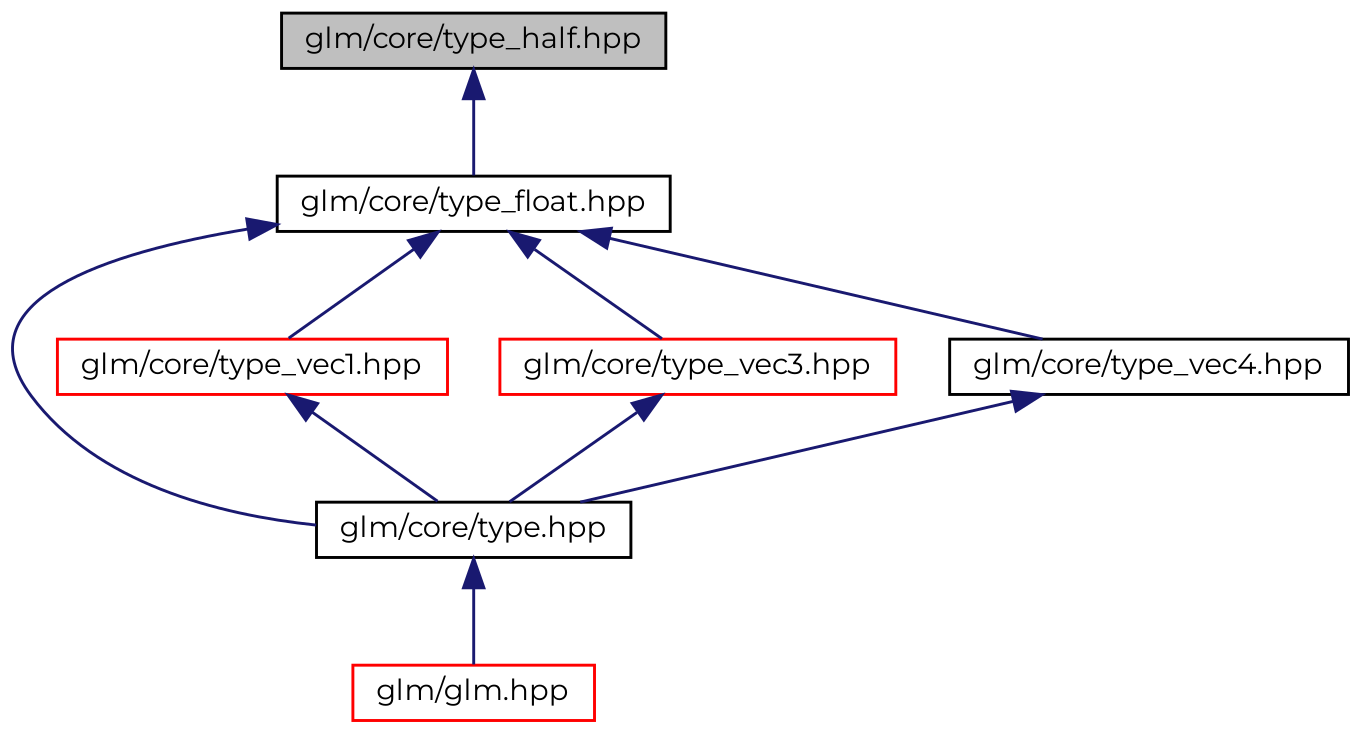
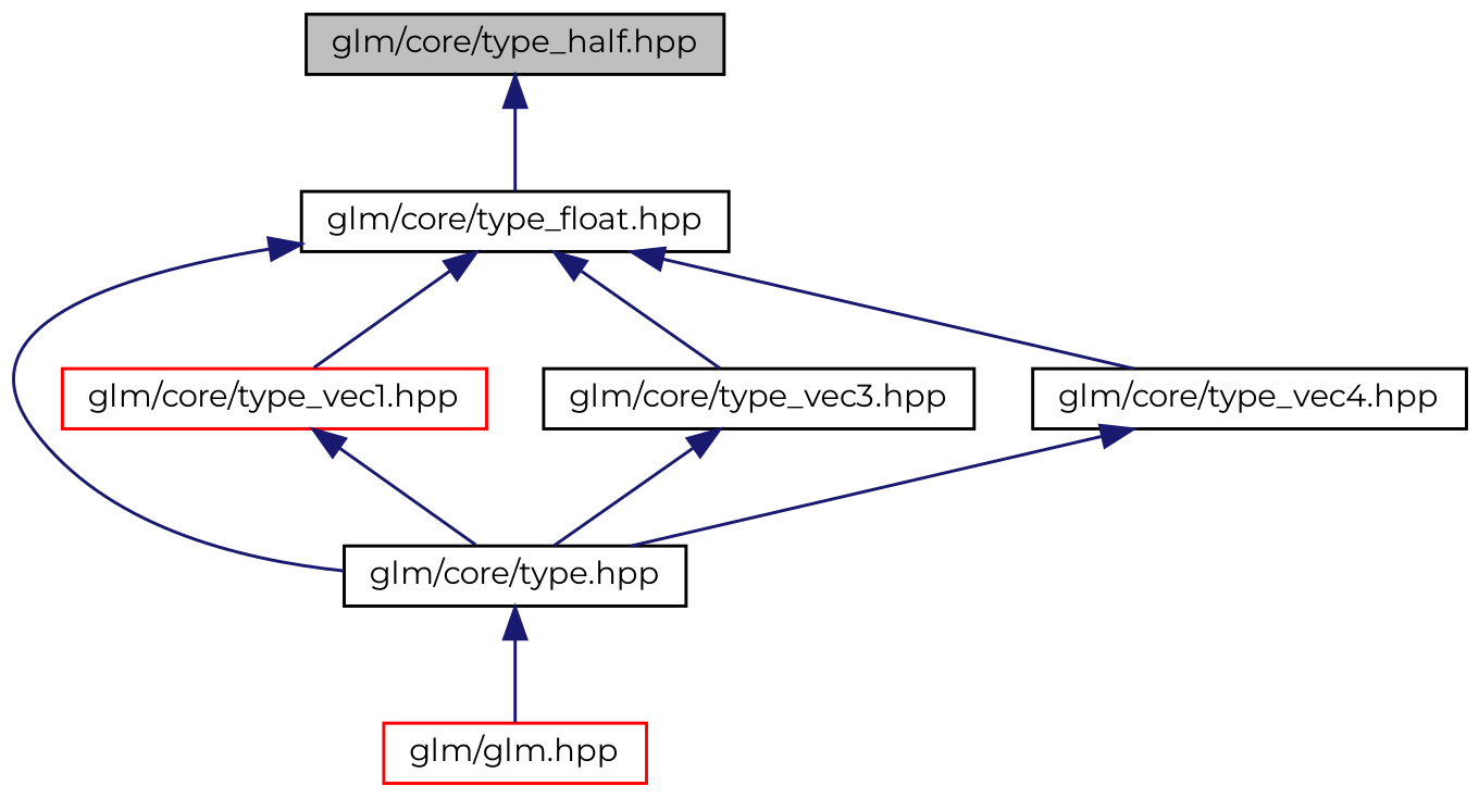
  digraph {
    fontname=Montserrat
    node [color=black fillcolor=white fontname=Montserrat fontsize=10 shape=record style=filled]
    edge [color=midnightblue dir=back fontname=Montserrat fontsize=10 labelfontname=FreeSans labelfontsize=10 style=solid]
    n1 [fillcolor=grey75 fontcolor=black height=0.2 label="glm/core/type_half.hpp" width=0.4]
    n2 [height=0.2 label="glm/core/type_float.hpp" width=0.4]
    n3 [height=0.2 label="glm/core/type.hpp" width=0.4]
    n4 [color=red height=0.2 label="glm/glm.hpp" width=0.4]
    n5 [color=red height=0.2 label="glm/core/type_vec1.hpp" width=0.4]
-   n6 [color=red height=0.2 label="glm/core/type_vec3.hpp" width=0.4]
+   n6 [height=0.2 label="glm/core/type_vec3.hpp" width=0.4]
    n7 [height=0.2 label="glm/core/type_vec4.hpp" width=0.4]
    n1 -> n2
    n2 -> n3
    n2 -> n5
    n2 -> n6
    n2 -> n7
    n3 -> n4
    n5 -> n3
    n6 -> n3
    n7 -> n3
  }
